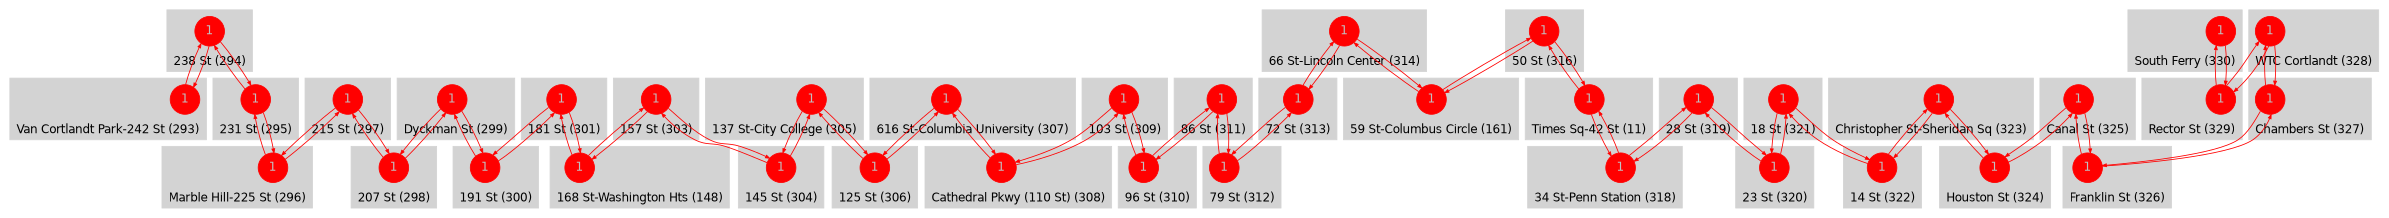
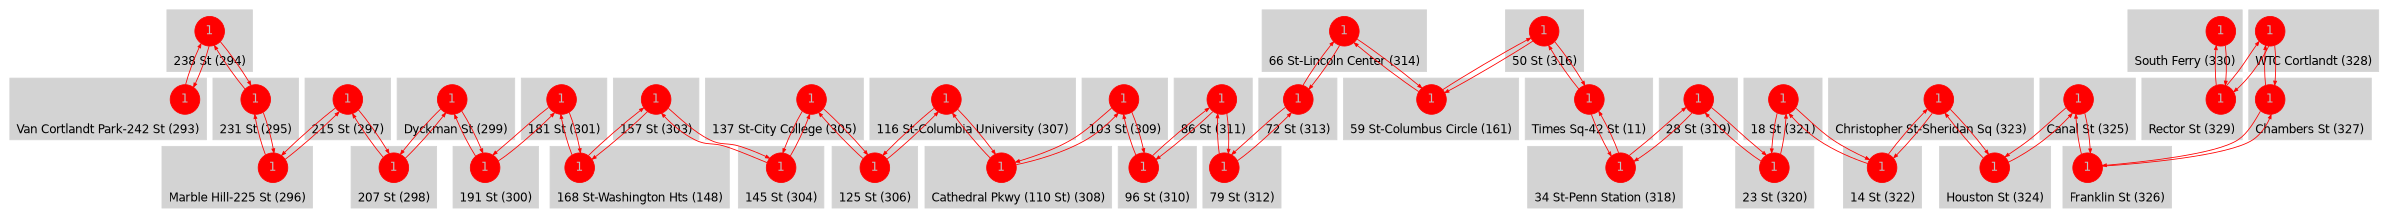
  digraph {
    fontname="DejaVu Sans"
    node [color=red fillcolor=red fontcolor=gray fontname="DejaVu Sans" labelloc=c penwidth=1 shape=circle style=filled]
    edge [arrowsize=0.5 color=red fontcolor=red fontname="DejaVu Sans" fontsize=8 penwidth=1]
    n1 [label=1]
    n2 [label=1]
    n3 [label=1]
    n4 [label=1]
    n5 [label=1]
    n6 [label=1]
    n7 [label=1]
    n8 [label=1]
    n9 [label=1]
    n10 [label=1]
    n11 [label=1]
    n12 [label=1]
    n13 [label=1]
    n14 [label=1]
    n15 [label=1]
    n16 [label=1]
    n17 [label=1]
    n18 [label=1]
    n19 [label=1]
    n20 [label=1]
    n21 [label=1]
    n22 [label=1]
    n23 [label=1]
    n24 [label=1]
    n25 [label=1]
    n26 [label=1]
    n27 [label=1]
    n28 [label=1]
    n29 [label=1]
    n30 [label=1]
    n31 [label=1]
    n32 [label=1]
    n33 [label=1]
    n34 [label=1]
    n35 [label=1]
    n36 [label=1]
    n37 [label=1]
    n38 [label=1]
    subgraph cluster_1 {
      color=lightgrey
      label="238 St (294)"
      labelloc=b
      style=filled
      n1
    }
    subgraph cluster_2 {
      color=lightgrey
      label="Van Cortlandt Park-242 St (293)"
      labelloc=b
      style=filled
      n2
    }
    subgraph cluster_3 {
      color=lightgrey
      label="231 St (295)"
      labelloc=b
      style=filled
      n3
    }
    subgraph cluster_4 {
      color=lightgrey
      label="Marble Hill-225 St (296)"
      labelloc=b
      style=filled
      n4
    }
    subgraph cluster_5 {
      color=lightgrey
      label="215 St (297)"
      labelloc=b
      style=filled
      n5
    }
    subgraph cluster_6 {
      color=lightgrey
      label="207 St (298)"
      labelloc=b
      style=filled
      n6
    }
    subgraph cluster_7 {
      color=lightgrey
      label="Dyckman St (299)"
      labelloc=b
      style=filled
      n7
    }
    subgraph cluster_8 {
      color=lightgrey
      label="191 St (300)"
      labelloc=b
      style=filled
      n8
    }
    subgraph cluster_9 {
      color=lightgrey
      label="181 St (301)"
      labelloc=b
      style=filled
      n9
    }
    subgraph cluster_10 {
      color=lightgrey
      label="157 St (303)"
      labelloc=b
      style=filled
      n10
    }
    subgraph cluster_11 {
      color=lightgrey
      label="145 St (304)"
      labelloc=b
      style=filled
      n11
    }
    subgraph cluster_12 {
      color=lightgrey
      label="137 St-City College (305)"
      labelloc=b
      style=filled
      n12
    }
    subgraph cluster_13 {
      color=lightgrey
      label="125 St (306)"
      labelloc=b
      style=filled
      n13
    }
    subgraph cluster_14 {
      color=lightgrey
-     label="616 St-Columbia University (307)"
+     label="116 St-Columbia University (307)"
      labelloc=b
      style=filled
      n14
    }
    subgraph cluster_15 {
      color=lightgrey
      label="Cathedral Pkwy (110 St) (308)"
      labelloc=b
      style=filled
      n15
    }
    subgraph cluster_16 {
      color=lightgrey
      label="103 St (309)"
      labelloc=b
      style=filled
      n16
    }
    subgraph cluster_17 {
      color=lightgrey
      label="86 St (311)"
      labelloc=b
      style=filled
      n17
    }
    subgraph cluster_18 {
      color=lightgrey
      label="79 St (312)"
      labelloc=b
      style=filled
      n18
    }
    subgraph cluster_19 {
      color=lightgrey
      label="South Ferry (330)"
      labelloc=b
      style=filled
      n19
    }
    subgraph cluster_20 {
      color=lightgrey
      label="66 St-Lincoln Center (314)"
      labelloc=b
      style=filled
      n20
    }
    subgraph cluster_21 {
      color=lightgrey
      label="50 St (316)"
      labelloc=b
      style=filled
      n21
    }
    subgraph cluster_22 {
      color=lightgrey
      label="28 St (319)"
      labelloc=b
      style=filled
      n22
    }
    subgraph cluster_23 {
      color=lightgrey
      label="23 St (320)"
      labelloc=b
      style=filled
      n23
    }
    subgraph cluster_24 {
      color=lightgrey
      label="18 St (321)"
      labelloc=b
      style=filled
      n24
    }
    subgraph cluster_25 {
      color=lightgrey
      label="Christopher St-Sheridan Sq (323)"
      labelloc=b
      style=filled
      n25
    }
    subgraph cluster_26 {
      color=lightgrey
      label="Houston St (324)"
      labelloc=b
      style=filled
      n26
    }
    subgraph cluster_27 {
      color=lightgrey
      label="Canal St (325)"
      labelloc=b
      style=filled
      n27
    }
    subgraph cluster_28 {
      color=lightgrey
      label="Franklin St (326)"
      labelloc=b
      style=filled
      n28
    }
    subgraph cluster_29 {
      color=lightgrey
      label="WTC Cortlandt (328)"
      labelloc=b
      style=filled
      n29
    }
    subgraph cluster_30 {
      color=lightgrey
      label="Rector St (329)"
      labelloc=b
      style=filled
      n30
    }
    subgraph cluster_31 {
      color=lightgrey
      label="96 St (310)"
      labelloc=b
      style=filled
      n31
    }
    subgraph cluster_32 {
      color=lightgrey
      label="72 St (313)"
      labelloc=b
      style=filled
      n32
    }
    subgraph cluster_33 {
      color=lightgrey
      label="34 St-Penn Station (318)"
      labelloc=b
      style=filled
      n33
    }
    subgraph cluster_34 {
      color=lightgrey
      label="14 St (322)"
      labelloc=b
      style=filled
      n34
    }
    subgraph cluster_35 {
      color=lightgrey
      label="Chambers St (327)"
      labelloc=b
      style=filled
      n35
    }
    subgraph cluster_36 {
      color=lightgrey
      label="59 St-Columbus Circle (161)"
      labelloc=b
      style=filled
      n36
    }
    subgraph cluster_37 {
      color=lightgrey
      label="168 St-Washington Hts (148)"
      labelloc=b
      style=filled
      n37
    }
    subgraph cluster_38 {
      color=lightgrey
      label="Times Sq-42 St (11)"
      labelloc=b
      style=filled
      n38
    }
    n1 -> n2
    n1 -> n3
    n2 -> n1
    n3 -> n1
    n3 -> n4
    n4 -> n3
    n4 -> n5
    n5 -> n4
    n5 -> n6
    n6 -> n5
    n6 -> n7
    n7 -> n6
    n7 -> n8
    n8 -> n7
    n8 -> n9
    n9 -> n8
    n9 -> n37
    n10 -> n11
    n10 -> n37
    n11 -> n10
    n11 -> n12
    n12 -> n11
    n12 -> n13
    n13 -> n12
    n13 -> n14
    n14 -> n13
    n14 -> n15
    n15 -> n14
    n15 -> n16
    n16 -> n15
    n16 -> n31
    n17 -> n18
    n17 -> n31
    n18 -> n17
    n18 -> n32
    n19 -> n30
    n20 -> n32
    n20 -> n36
    n21 -> n36
    n21 -> n38
    n22 -> n23
    n22 -> n33
    n23 -> n22
    n23 -> n24
    n24 -> n23
    n24 -> n34
    n25 -> n26
    n25 -> n34
    n26 -> n25
    n26 -> n27
    n27 -> n26
    n27 -> n28
    n28 -> n27
    n28 -> n35
    n29 -> n30
    n29 -> n35
    n30 -> n19
    n30 -> n29
    n31 -> n16
    n31 -> n17
    n32 -> n18
    n32 -> n20
    n33 -> n22
    n33 -> n38
    n34 -> n24
    n34 -> n25
    n35 -> n28
    n35 -> n29
    n36 -> n20
    n36 -> n21
    n37 -> n9
    n37 -> n10
    n38 -> n21
    n38 -> n33
  }
